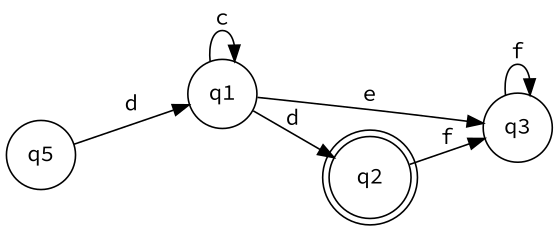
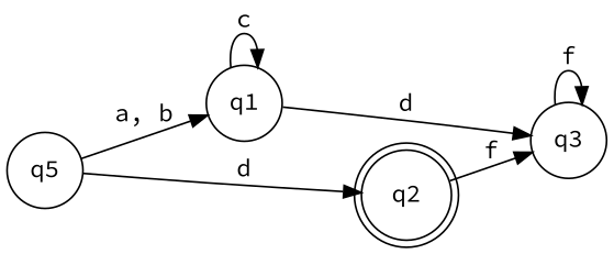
  digraph {
    fontname="Source Code Pro"
    rankdir=LR
    node [fontname="Source Code Pro" shape=circle]
    edge [fontname="Source Code Pro"]
    n1 [label=q5]
    n2 [label=q1]
    n3 [label=q2 shape=doublecircle]
    n4 [label=q3]
-   n1 -> n2 [label=d]
+   n1 -> n2 [label="a, b"]
    n2 -> n2 [label=c]
-   n2 -> n3 [label=d]
-   n2 -> n4 [label=e]
+   n1 -> n3 [label=d]
+   n2 -> n4 [label=d]
    n3 -> n4 [label=f]
    n4 -> n4 [label=f]
  }
